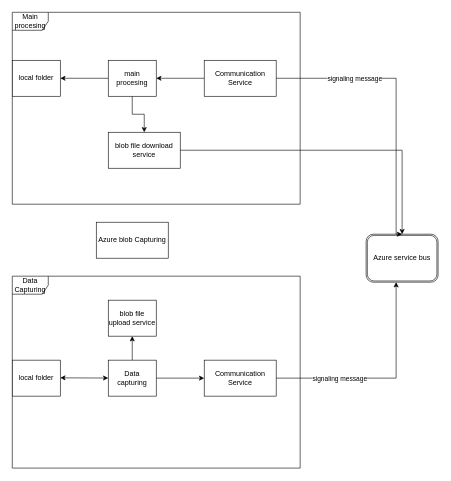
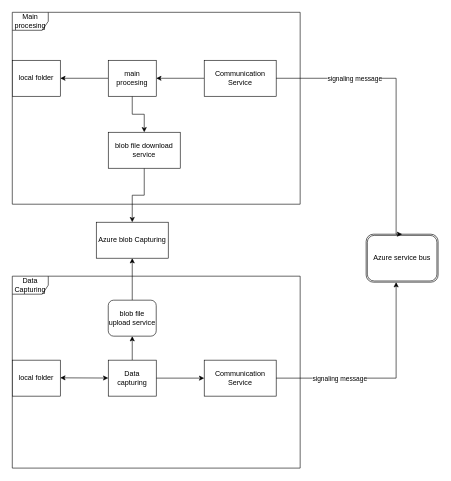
  <mxCell id="0" />
  <mxCell id="1" parent="0" />
  <mxCell id="2" value="Main procesing" style="shape=umlFrame;whiteSpace=wrap;html=1;" vertex="1" parent="1"><mxGeometry width="480" height="320" as="geometry" x="20" y="20" /></mxCell>
  <mxCell id="3" value="Data Capturing" style="shape=umlFrame;whiteSpace=wrap;html=1;" vertex="1" parent="1"><mxGeometry y="460" width="480" height="320" as="geometry" x="20" /></mxCell>
  <mxCell id="4" value="local folder" style="rounded=0;whiteSpace=wrap;html=1;" vertex="1" parent="1"><mxGeometry y="600" width="80" height="60" as="geometry" x="20" /></mxCell>
  <mxCell id="5" value="" style="edgeStyle=orthogonalEdgeStyle;rounded=0;orthogonalLoop=1;jettySize=auto;html=1;" edge="1" parent="1" source="7" target="9"><mxGeometry relative="1" as="geometry" /></mxCell>
  <mxCell id="6" value="" style="edgeStyle=orthogonalEdgeStyle;rounded=0;orthogonalLoop=1;jettySize=auto;html=1;" edge="1" parent="1" source="7" target="11"><mxGeometry relative="1" as="geometry" /></mxCell>
  <mxCell id="7" value="Data capturing" style="rounded=0;whiteSpace=wrap;html=1;" vertex="1" parent="1"><mxGeometry x="180" y="600" width="80" height="60" as="geometry" /></mxCell>
- <mxCell id="9" value="blob file upload service" style="whiteSpace=wrap;html=1;rounded=0;" vertex="1" parent="1"><mxGeometry x="180" y="500" width="80" height="60" as="geometry" /></mxCell>
+ <mxCell id="8" value="" style="edgeStyle=orthogonalEdgeStyle;rounded=0;orthogonalLoop=1;jettySize=auto;html=1;" edge="1" parent="1" source="9" target="10"><mxGeometry relative="1" as="geometry" /></mxCell>
+ <mxCell id="9" value="blob file upload service" style="whiteSpace=wrap;html=1;rounded=1;" vertex="1" parent="1"><mxGeometry x="180" y="500" width="80" height="60" as="geometry" /></mxCell>
  <mxCell id="10" value="Azure blob Capturing" style="whiteSpace=wrap;html=1;rounded=0;" vertex="1" parent="1"><mxGeometry x="160" y="370" width="120" height="60" as="geometry" /></mxCell>
  <mxCell id="11" value="Communication&lt;br&gt;Service" style="rounded=0;whiteSpace=wrap;html=1;" vertex="1" parent="1"><mxGeometry x="340" y="600" width="120" height="60" as="geometry" /></mxCell>
  <mxCell id="12" value="" style="edgeStyle=segmentEdgeStyle;endArrow=classic;html=1;rounded=0;exitX=1;exitY=0.5;exitDx=0;exitDy=0;" edge="1" parent="1" source="11" target="14"><mxGeometry width="50" height="50" relative="1" as="geometry"><mxPoint x="580" y="620" as="sourcePoint" /><mxPoint x="660" y="450" as="targetPoint" /><Array as="points"><mxPoint x="660" y="630" /></Array></mxGeometry></mxCell>
  <mxCell id="13" value="signaling message" style="edgeLabel;html=1;align=center;verticalAlign=middle;resizable=0;points=[];" vertex="1" connectable="0" parent="12"><mxGeometry x="-0.667" y="-1" relative="1" as="geometry"><mxPoint x="45" y="-1" as="offset" /></mxGeometry></mxCell>
  <mxCell id="14" value="Azure service bus" style="shape=ext;double=1;rounded=1;whiteSpace=wrap;html=1;" vertex="1" parent="1"><mxGeometry x="610" y="390" width="120" height="80" as="geometry" /></mxCell>
  <mxCell id="15" value="local folder" style="rounded=0;whiteSpace=wrap;html=1;" vertex="1" parent="1"><mxGeometry y="100" width="80" height="60" as="geometry" x="20" /></mxCell>
  <mxCell id="16" value="" style="edgeStyle=orthogonalEdgeStyle;rounded=0;orthogonalLoop=1;jettySize=auto;html=1;" edge="1" parent="1" source="18" target="20"><mxGeometry relative="1" as="geometry" /></mxCell>
  <mxCell id="17" value="" style="edgeStyle=orthogonalEdgeStyle;rounded=0;orthogonalLoop=1;jettySize=auto;html=1;" edge="1" parent="1" source="18" target="15"><mxGeometry relative="1" as="geometry" /></mxCell>
  <mxCell id="18" value="main procesing" style="rounded=0;whiteSpace=wrap;html=1;" vertex="1" parent="1"><mxGeometry x="180" y="100" width="80" height="60" as="geometry" /></mxCell>
- <mxCell id="19" value="" style="edgeStyle=orthogonalEdgeStyle;rounded=0;orthogonalLoop=1;jettySize=auto;html=1;" edge="1" parent="1" source="20" target="14"><mxGeometry relative="1" as="geometry" /></mxCell>
+ <mxCell id="19" value="" style="edgeStyle=orthogonalEdgeStyle;rounded=0;orthogonalLoop=1;jettySize=auto;html=1;" edge="1" parent="1" source="20" target="10"><mxGeometry relative="1" as="geometry" /></mxCell>
  <mxCell id="20" value="blob file download service" style="rounded=0;whiteSpace=wrap;html=1;" vertex="1" parent="1"><mxGeometry x="180" y="220" width="120" height="60" as="geometry" /></mxCell>
  <mxCell id="21" value="" style="endArrow=classic;startArrow=classic;html=1;rounded=0;" edge="1" parent="1" target="7"><mxGeometry width="50" height="50" relative="1" as="geometry"><mxPoint x="100" y="629.5" as="sourcePoint" /><mxPoint x="170" y="629.5" as="targetPoint" /></mxGeometry></mxCell>
  <mxCell id="22" value="" style="edgeStyle=orthogonalEdgeStyle;rounded=0;orthogonalLoop=1;jettySize=auto;html=1;" edge="1" parent="1" source="23" target="18"><mxGeometry relative="1" as="geometry" /></mxCell>
  <mxCell id="23" value="Communication&lt;br&gt;Service" style="rounded=0;whiteSpace=wrap;html=1;" vertex="1" parent="1"><mxGeometry x="340" y="100" width="120" height="60" as="geometry" /></mxCell>
  <mxCell id="24" value="" style="edgeStyle=segmentEdgeStyle;endArrow=classic;html=1;rounded=0;entryX=0.5;entryY=0;entryDx=0;entryDy=0;exitX=1;exitY=0.5;exitDx=0;exitDy=0;" edge="1" parent="1" source="23" target="14"><mxGeometry width="50" height="50" relative="1" as="geometry"><mxPoint x="580" y="150" as="sourcePoint" /><mxPoint x="630" y="100" as="targetPoint" /><Array as="points"><mxPoint x="660" y="130" /></Array></mxGeometry></mxCell>
  <mxCell id="25" value="signaling message" style="edgeLabel;html=1;align=center;verticalAlign=middle;resizable=0;points=[];" vertex="1" connectable="0" parent="1"><mxGeometry x="590" y="130" as="geometry" /></mxCell>
